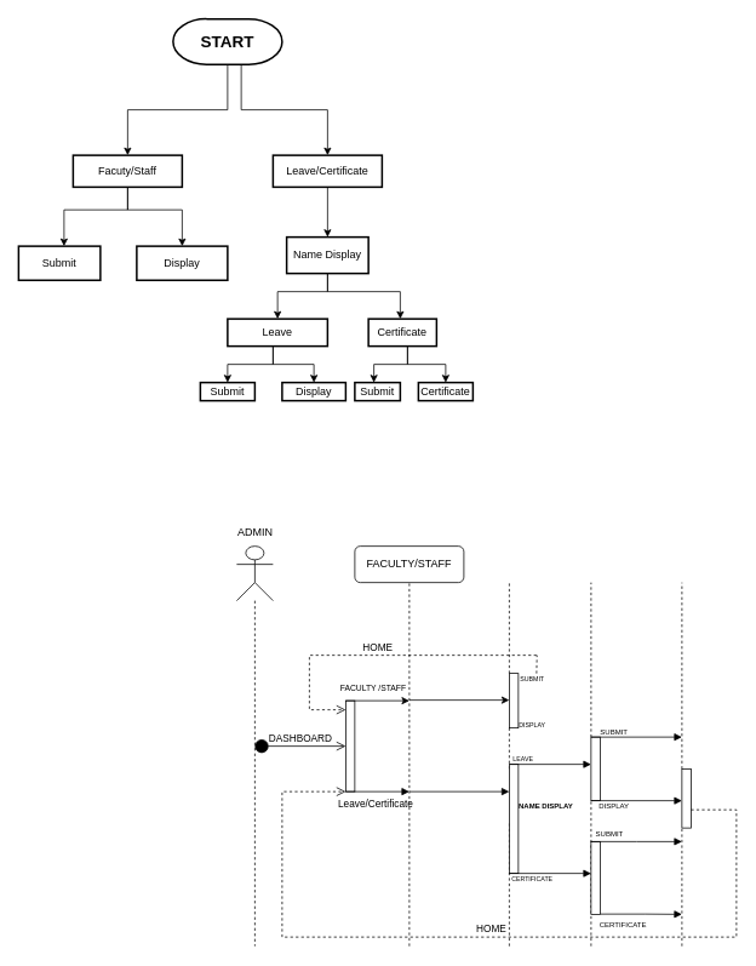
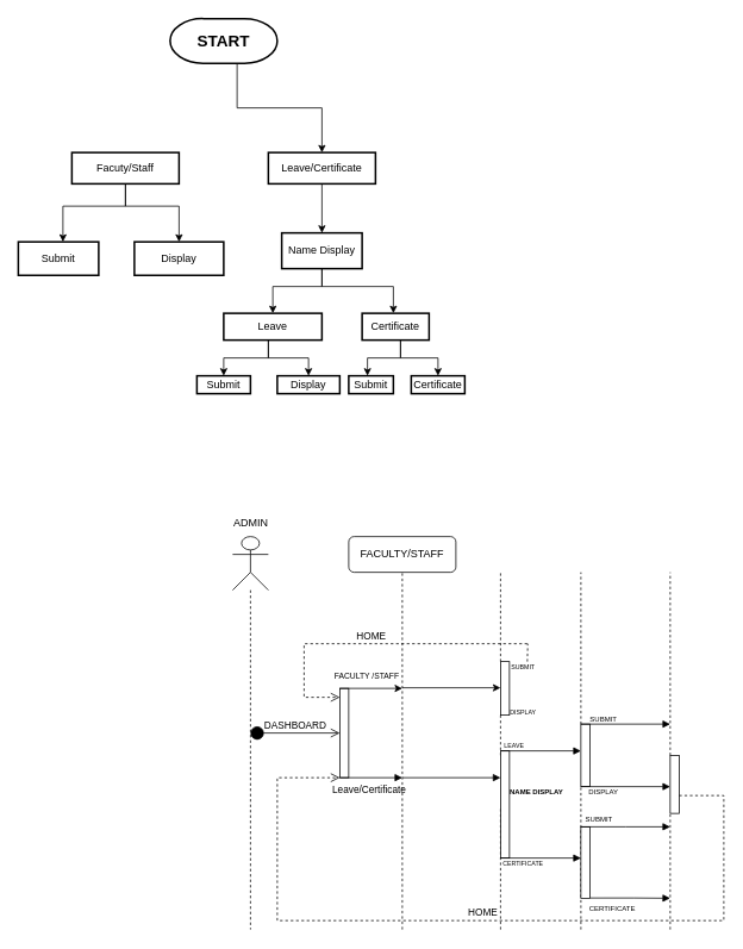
  <mxCell id="0" />
  <mxCell id="1" parent="0" />
- <mxCell id="2" value="" style="edgeStyle=orthogonalEdgeStyle;rounded=0;orthogonalLoop=1;jettySize=auto;html=1;" edge="1" parent="1" source="4" target="7"><mxGeometry relative="1" as="geometry" /></mxCell>
  <mxCell id="3" value="" style="edgeStyle=orthogonalEdgeStyle;rounded=0;orthogonalLoop=1;jettySize=auto;html=1;" edge="1" parent="1" source="4" target="8"><mxGeometry relative="1" as="geometry"><Array as="points"><mxPoint x="265" y="120" /><mxPoint x="360" y="120" /></Array></mxGeometry></mxCell>
  <mxCell id="4" value="&lt;b&gt;&lt;font style=&quot;font-size: 18px;&quot;&gt;START&lt;/font&gt;&lt;/b&gt;" style="strokeWidth=2;html=1;shape=mxgraph.flowchart.terminator;whiteSpace=wrap;" vertex="1" parent="1"><mxGeometry x="190" y="20" width="120" height="50" as="geometry" /></mxCell>
  <mxCell id="5" value="" style="edgeStyle=orthogonalEdgeStyle;rounded=0;orthogonalLoop=1;jettySize=auto;html=1;" edge="1" parent="1" source="7" target="9"><mxGeometry relative="1" as="geometry"><Array as="points"><mxPoint x="140" y="230" /><mxPoint x="70" y="230" /></Array></mxGeometry></mxCell>
  <mxCell id="6" style="edgeStyle=orthogonalEdgeStyle;rounded=0;orthogonalLoop=1;jettySize=auto;html=1;" edge="1" parent="1" source="7"><mxGeometry relative="1" as="geometry"><mxPoint x="200" y="270" as="targetPoint" /><Array as="points"><mxPoint x="140" y="230" /><mxPoint x="200" y="230" /><mxPoint x="200" y="270" /></Array></mxGeometry></mxCell>
  <mxCell id="7" value="Facuty/Staff" style="whiteSpace=wrap;html=1;strokeWidth=2;" vertex="1" parent="1"><mxGeometry x="80" y="170" width="120" height="35" as="geometry" /></mxCell>
  <mxCell id="8" value="Leave/Certificate" style="whiteSpace=wrap;html=1;strokeWidth=2;" vertex="1" parent="1"><mxGeometry x="300" y="170" width="120" height="35" as="geometry" /></mxCell>
  <mxCell id="9" value="Submit" style="whiteSpace=wrap;html=1;strokeWidth=2;" vertex="1" parent="1"><mxGeometry x="20" y="270" width="90" height="37.5" as="geometry" /></mxCell>
  <mxCell id="10" value="Display" style="whiteSpace=wrap;html=1;strokeWidth=2;" vertex="1" parent="1"><mxGeometry x="150" y="270" width="100" height="37.5" as="geometry" /></mxCell>
  <mxCell id="11" value="" style="edgeStyle=orthogonalEdgeStyle;rounded=0;orthogonalLoop=1;jettySize=auto;html=1;" edge="1" parent="1" source="13" target="16"><mxGeometry relative="1" as="geometry"><Array as="points"><mxPoint x="360" y="320" /><mxPoint x="305" y="320" /></Array></mxGeometry></mxCell>
  <mxCell id="12" style="edgeStyle=orthogonalEdgeStyle;rounded=0;orthogonalLoop=1;jettySize=auto;html=1;" edge="1" parent="1" source="13"><mxGeometry relative="1" as="geometry"><mxPoint x="440" y="350" as="targetPoint" /><Array as="points"><mxPoint x="360" y="320" /><mxPoint x="440" y="320" /><mxPoint x="440" y="350" /></Array></mxGeometry></mxCell>
  <mxCell id="13" value="Name Display" style="whiteSpace=wrap;html=1;strokeWidth=2;" vertex="1" parent="1"><mxGeometry x="315" y="260" width="90" height="40" as="geometry" /></mxCell>
  <mxCell id="14" value="" style="edgeStyle=orthogonalEdgeStyle;rounded=0;orthogonalLoop=1;jettySize=auto;html=1;" edge="1" parent="1" source="16" target="20"><mxGeometry relative="1" as="geometry"><Array as="points"><mxPoint x="300" y="400" /><mxPoint x="345" y="400" /></Array></mxGeometry></mxCell>
  <mxCell id="15" style="edgeStyle=orthogonalEdgeStyle;rounded=0;orthogonalLoop=1;jettySize=auto;html=1;" edge="1" parent="1" source="16"><mxGeometry relative="1" as="geometry"><mxPoint x="250" y="420" as="targetPoint" /><Array as="points"><mxPoint x="300" y="400" /><mxPoint x="250" y="400" /></Array></mxGeometry></mxCell>
  <mxCell id="16" value="Leave" style="whiteSpace=wrap;html=1;strokeWidth=2;" vertex="1" parent="1"><mxGeometry x="250" y="350" width="110" height="30" as="geometry" /></mxCell>
  <mxCell id="17" style="edgeStyle=orthogonalEdgeStyle;rounded=0;orthogonalLoop=1;jettySize=auto;html=1;" edge="1" parent="1" source="19"><mxGeometry relative="1" as="geometry"><mxPoint x="411" y="420" as="targetPoint" /><Array as="points"><mxPoint x="448" y="400" /><mxPoint x="411" y="400" /><mxPoint x="411" y="420" /></Array></mxGeometry></mxCell>
  <mxCell id="18" value="" style="edgeStyle=orthogonalEdgeStyle;rounded=0;orthogonalLoop=1;jettySize=auto;html=1;" edge="1" parent="1" source="19" target="23"><mxGeometry relative="1" as="geometry"><Array as="points"><mxPoint x="448" y="400" /><mxPoint x="490" y="400" /></Array></mxGeometry></mxCell>
  <mxCell id="19" value="Certificate" style="whiteSpace=wrap;html=1;strokeWidth=2;" vertex="1" parent="1"><mxGeometry x="405" y="350" width="75" height="30" as="geometry" /></mxCell>
  <mxCell id="20" value="Display" style="whiteSpace=wrap;html=1;strokeWidth=2;" vertex="1" parent="1"><mxGeometry x="310" y="420" width="70" height="20" as="geometry" /></mxCell>
  <mxCell id="21" value="Submit" style="whiteSpace=wrap;html=1;strokeWidth=2;" vertex="1" parent="1"><mxGeometry x="220" y="420" width="60" height="20" as="geometry" /></mxCell>
  <mxCell id="22" value="Submit" style="whiteSpace=wrap;html=1;strokeWidth=2;" vertex="1" parent="1"><mxGeometry x="390" y="420" width="50" height="20" as="geometry" /></mxCell>
  <mxCell id="23" value="Certificate" style="whiteSpace=wrap;html=1;strokeWidth=2;" vertex="1" parent="1"><mxGeometry x="460" y="420" width="60" height="20" as="geometry" /></mxCell>
  <mxCell id="24" value="" style="endArrow=classic;html=1;rounded=0;exitX=0.5;exitY=1;exitDx=0;exitDy=0;entryX=0.5;entryY=0;entryDx=0;entryDy=0;" edge="1" parent="1" source="8" target="13"><mxGeometry width="50" height="50" relative="1" as="geometry"><mxPoint x="350" y="240" as="sourcePoint" /><mxPoint x="400" y="190" as="targetPoint" /><Array as="points"><mxPoint x="360" y="260" /></Array></mxGeometry></mxCell>
  <mxCell id="25" value="" style="shape=umlLifeline;perimeter=lifelinePerimeter;whiteSpace=wrap;html=1;container=1;dropTarget=0;collapsible=0;recursiveResize=0;outlineConnect=0;portConstraint=eastwest;newEdgeStyle={&quot;curved&quot;:0,&quot;rounded&quot;:0};participant=umlActor;size=60;" vertex="1" parent="1"><mxGeometry x="260" y="600" width="40" height="440" as="geometry" /></mxCell>
  <mxCell id="26" value="ADMIN" style="text;html=1;align=center;verticalAlign=middle;resizable=0;points=[];autosize=1;strokeColor=none;fillColor=none;" vertex="1" parent="1"><mxGeometry x="250" y="570" width="60" height="30" as="geometry" /></mxCell>
  <mxCell id="27" value="DASHBOARD" style="html=1;verticalAlign=bottom;startArrow=circle;startFill=1;endArrow=open;startSize=6;endSize=8;curved=0;rounded=0;" edge="1" parent="1" source="29"><mxGeometry x="NaN" y="54" width="80" relative="1" as="geometry"><mxPoint x="270" y="800" as="sourcePoint" /><mxPoint x="380" y="800" as="targetPoint" /><mxPoint x="-50" y="20" as="offset" /></mxGeometry></mxCell>
  <mxCell id="28" value="" style="html=1;verticalAlign=bottom;startArrow=circle;startFill=1;endArrow=open;startSize=6;endSize=8;curved=0;rounded=0;" edge="1" parent="1" source="25" target="29"><mxGeometry width="80" relative="1" as="geometry"><mxPoint x="270" y="800" as="sourcePoint" /><mxPoint x="380" y="800" as="targetPoint" /></mxGeometry></mxCell>
  <mxCell id="29" value="" style="html=1;points=[[0,0,0,0,5],[0,1,0,0,-5],[1,0,0,0,5],[1,1,0,0,-5]];perimeter=orthogonalPerimeter;outlineConnect=0;targetShapes=umlLifeline;portConstraint=eastwest;newEdgeStyle={&quot;curved&quot;:0,&quot;rounded&quot;:0};" vertex="1" parent="1"><mxGeometry x="380" y="770" width="10" height="100" as="geometry" /></mxCell>
  <mxCell id="30" value="Leave/Certificate" style="endArrow=block;endFill=1;html=1;edgeStyle=orthogonalEdgeStyle;align=left;verticalAlign=top;rounded=0;" edge="1" parent="1"><mxGeometry x="-1" y="-10" relative="1" as="geometry"><mxPoint x="380" y="870" as="sourcePoint" /><mxPoint x="450" y="870" as="targetPoint" /><mxPoint x="-10" y="-10" as="offset" /></mxGeometry></mxCell>
  <mxCell id="31" value="" style="endArrow=none;dashed=1;html=1;rounded=0;entryX=0.5;entryY=1;entryDx=0;entryDy=0;" edge="1" parent="1" target="32"><mxGeometry width="50" height="50" relative="1" as="geometry"><mxPoint x="450" y="1040" as="sourcePoint" /><mxPoint x="450" y="720" as="targetPoint" /></mxGeometry></mxCell>
  <mxCell id="32" value="FACULTY/STAFF" style="rounded=1;whiteSpace=wrap;html=1;" vertex="1" parent="1"><mxGeometry x="390" y="600" width="120" height="40" as="geometry" /></mxCell>
  <mxCell id="33" value="" style="endArrow=classic;html=1;rounded=0;" edge="1" parent="1"><mxGeometry width="50" height="50" relative="1" as="geometry"><mxPoint x="380" y="770" as="sourcePoint" /><mxPoint x="450" y="770" as="targetPoint" /></mxGeometry></mxCell>
  <mxCell id="34" value="&lt;font style=&quot;font-size: 9px;&quot;&gt;&lt;font style=&quot;&quot;&gt;FACULTY&lt;/font&gt; /STAFF&lt;/font&gt;" style="text;html=1;align=center;verticalAlign=middle;resizable=0;points=[];autosize=1;strokeColor=none;fillColor=none;" vertex="1" parent="1"><mxGeometry x="360" y="740" width="100" height="30" as="geometry" /></mxCell>
  <mxCell id="35" value="" style="endArrow=none;dashed=1;html=1;rounded=0;" edge="1" parent="1" source="38"><mxGeometry width="50" height="50" relative="1" as="geometry"><mxPoint x="560" y="1115.663" as="sourcePoint" /><mxPoint x="560" y="640" as="targetPoint" /><Array as="points" /></mxGeometry></mxCell>
  <mxCell id="36" value="" style="endArrow=classic;html=1;rounded=0;exitX=0.933;exitY=1.106;exitDx=0;exitDy=0;exitPerimeter=0;" edge="1" parent="1" target="38"><mxGeometry width="50" height="50" relative="1" as="geometry"><mxPoint x="450" y="769.35" as="sourcePoint" /><mxPoint x="556.7" y="769.17" as="targetPoint" /></mxGeometry></mxCell>
  <mxCell id="37" value="" style="endArrow=none;dashed=1;html=1;rounded=0;exitX=0;exitY=0;exitDx=0;exitDy=5;exitPerimeter=0;" edge="1" parent="1" source="42" target="38"><mxGeometry width="50" height="50" relative="1" as="geometry"><mxPoint x="560" y="820" as="sourcePoint" /><mxPoint x="560" y="684.33" as="targetPoint" /><Array as="points" /></mxGeometry></mxCell>
  <mxCell id="38" value="" style="html=1;points=[[0,0,0,0,5],[0,1,0,0,-5],[1,0,0,0,5],[1,1,0,0,-5]];perimeter=orthogonalPerimeter;outlineConnect=0;targetShapes=umlLifeline;portConstraint=eastwest;newEdgeStyle={&quot;curved&quot;:0,&quot;rounded&quot;:0};" vertex="1" parent="1"><mxGeometry x="560" y="740" width="10" height="60" as="geometry" /></mxCell>
  <mxCell id="39" value="&lt;font style=&quot;font-size: 7px;&quot;&gt;SUBMIT&lt;/font&gt;" style="text;html=1;align=center;verticalAlign=middle;resizable=0;points=[];autosize=1;strokeColor=none;fillColor=none;" vertex="1" parent="1"><mxGeometry x="560" y="730" width="50" height="30" as="geometry" /></mxCell>
  <mxCell id="40" value="&lt;font style=&quot;font-size: 7px;&quot;&gt;DISPLAY&lt;/font&gt;" style="text;html=1;align=center;verticalAlign=middle;resizable=0;points=[];autosize=1;strokeColor=none;fillColor=none;" vertex="1" parent="1"><mxGeometry x="560" y="780" width="50" height="30" as="geometry" /></mxCell>
  <mxCell id="41" value="" style="endArrow=none;dashed=1;html=1;rounded=0;" edge="1" parent="1" target="42"><mxGeometry width="50" height="50" relative="1" as="geometry"><mxPoint x="560" y="1040" as="sourcePoint" /><mxPoint x="560" y="800" as="targetPoint" /><Array as="points"><mxPoint x="560" y="904.33" /></Array></mxGeometry></mxCell>
  <mxCell id="42" value="" style="html=1;points=[[0,0,0,0,5],[0,1,0,0,-5],[1,0,0,0,5],[1,1,0,0,-5]];perimeter=orthogonalPerimeter;outlineConnect=0;targetShapes=umlLifeline;portConstraint=eastwest;newEdgeStyle={&quot;curved&quot;:0,&quot;rounded&quot;:0};" vertex="1" parent="1"><mxGeometry x="560" y="840" width="10" height="120" as="geometry" /></mxCell>
  <mxCell id="43" value="" style="endArrow=block;endFill=1;html=1;edgeStyle=orthogonalEdgeStyle;align=left;verticalAlign=top;rounded=0;" edge="1" parent="1"><mxGeometry x="-1" relative="1" as="geometry"><mxPoint x="450" y="870" as="sourcePoint" /><mxPoint x="560" y="870" as="targetPoint" /></mxGeometry></mxCell>
  <mxCell id="44" value="&lt;font style=&quot;font-size: 8px;&quot;&gt;&lt;b&gt;NAME DISPLAY&lt;/b&gt;&lt;/font&gt;" style="text;html=1;align=center;verticalAlign=middle;resizable=0;points=[];autosize=1;strokeColor=none;fillColor=none;" vertex="1" parent="1"><mxGeometry x="560" y="870" width="80" height="30" as="geometry" /></mxCell>
  <mxCell id="45" value="" style="endArrow=block;endFill=1;html=1;edgeStyle=orthogonalEdgeStyle;align=left;verticalAlign=top;rounded=0;" edge="1" parent="1"><mxGeometry x="-1" relative="1" as="geometry"><mxPoint x="560" y="840" as="sourcePoint" /><mxPoint x="650" y="840" as="targetPoint" /></mxGeometry></mxCell>
  <mxCell id="46" value="&lt;font style=&quot;font-size: 7px;&quot;&gt;LEAVE&lt;/font&gt;" style="text;html=1;align=center;verticalAlign=middle;resizable=0;points=[];autosize=1;strokeColor=none;fillColor=none;" vertex="1" parent="1"><mxGeometry x="550" y="818" width="50" height="30" as="geometry" /></mxCell>
  <mxCell id="47" value="" style="endArrow=block;endFill=1;html=1;edgeStyle=orthogonalEdgeStyle;align=left;verticalAlign=top;rounded=0;" edge="1" parent="1"><mxGeometry y="-10" relative="1" as="geometry"><mxPoint x="560" y="960" as="sourcePoint" /><mxPoint x="650" y="960" as="targetPoint" /><mxPoint as="offset" /></mxGeometry></mxCell>
  <mxCell id="48" value="&lt;font style=&quot;font-size: 7px;&quot;&gt;CERTIFICATE&lt;/font&gt;" style="text;html=1;align=center;verticalAlign=middle;resizable=0;points=[];autosize=1;strokeColor=none;fillColor=none;" vertex="1" parent="1"><mxGeometry x="550" y="950" width="70" height="30" as="geometry" /></mxCell>
  <mxCell id="49" value="" style="endArrow=none;dashed=1;html=1;rounded=0;" edge="1" parent="1" source="51"><mxGeometry width="50" height="50" relative="1" as="geometry"><mxPoint x="650" y="1040" as="sourcePoint" /><mxPoint x="650" y="640" as="targetPoint" /></mxGeometry></mxCell>
  <mxCell id="50" value="" style="endArrow=none;dashed=1;html=1;rounded=0;" edge="1" parent="1" target="51"><mxGeometry width="50" height="50" relative="1" as="geometry"><mxPoint x="650" y="1040" as="sourcePoint" /><mxPoint x="650" y="680" as="targetPoint" /></mxGeometry></mxCell>
  <mxCell id="51" value="" style="html=1;points=[[0,0,0,0,5],[0,1,0,0,-5],[1,0,0,0,5],[1,1,0,0,-5]];perimeter=orthogonalPerimeter;outlineConnect=0;targetShapes=umlLifeline;portConstraint=eastwest;newEdgeStyle={&quot;curved&quot;:0,&quot;rounded&quot;:0};" vertex="1" parent="1"><mxGeometry x="650" y="810" width="10" height="70" as="geometry" /></mxCell>
  <mxCell id="52" value="" style="endArrow=block;endFill=1;html=1;edgeStyle=orthogonalEdgeStyle;align=left;verticalAlign=top;rounded=0;" edge="1" parent="1"><mxGeometry x="-1" relative="1" as="geometry"><mxPoint x="650" y="810" as="sourcePoint" /><mxPoint x="750" y="810" as="targetPoint" /></mxGeometry></mxCell>
  <mxCell id="53" value="" style="endArrow=block;endFill=1;html=1;edgeStyle=orthogonalEdgeStyle;align=left;verticalAlign=top;rounded=0;" edge="1" parent="1"><mxGeometry x="-1" relative="1" as="geometry"><mxPoint x="650" y="880" as="sourcePoint" /><mxPoint x="750" y="880" as="targetPoint" /></mxGeometry></mxCell>
  <mxCell id="54" value="&lt;font style=&quot;font-size: 8px;&quot;&gt;SUBMIT&lt;/font&gt;" style="text;html=1;align=center;verticalAlign=middle;resizable=0;points=[];autosize=1;strokeColor=none;fillColor=none;" vertex="1" parent="1"><mxGeometry x="650" y="788" width="50" height="30" as="geometry" /></mxCell>
  <mxCell id="55" value="&lt;font style=&quot;font-size: 8px;&quot;&gt;DISPLAY&lt;/font&gt;" style="text;html=1;align=center;verticalAlign=middle;resizable=0;points=[];autosize=1;strokeColor=none;fillColor=none;" vertex="1" parent="1"><mxGeometry x="645" y="870" width="60" height="30" as="geometry" /></mxCell>
  <mxCell id="56" value="" style="html=1;points=[[0,0,0,0,5],[0,1,0,0,-5],[1,0,0,0,5],[1,1,0,0,-5]];perimeter=orthogonalPerimeter;outlineConnect=0;targetShapes=umlLifeline;portConstraint=eastwest;newEdgeStyle={&quot;curved&quot;:0,&quot;rounded&quot;:0};" vertex="1" parent="1"><mxGeometry x="650" y="925" width="10" height="80" as="geometry" /></mxCell>
  <mxCell id="57" value="" style="endArrow=block;endFill=1;html=1;edgeStyle=orthogonalEdgeStyle;align=left;verticalAlign=top;rounded=0;" edge="1" parent="1"><mxGeometry x="-1" relative="1" as="geometry"><mxPoint x="650" y="925" as="sourcePoint" /><mxPoint x="750" y="925" as="targetPoint" /><Array as="points"><mxPoint x="700" y="925" /><mxPoint x="700" y="925" /></Array></mxGeometry></mxCell>
  <mxCell id="58" value="&lt;font style=&quot;font-size: 8px;&quot;&gt;SUBMIT&lt;/font&gt;" style="text;html=1;align=center;verticalAlign=middle;resizable=0;points=[];autosize=1;strokeColor=none;fillColor=none;" vertex="1" parent="1"><mxGeometry x="645" y="900" width="50" height="30" as="geometry" /></mxCell>
  <mxCell id="59" value="&lt;font style=&quot;font-size: 8px;&quot;&gt;CERTIFICATE&lt;/font&gt;" style="text;html=1;align=center;verticalAlign=middle;resizable=0;points=[];autosize=1;strokeColor=none;fillColor=none;" vertex="1" parent="1"><mxGeometry x="645" y="1000" width="80" height="30" as="geometry" /></mxCell>
  <mxCell id="60" value="" style="endArrow=block;endFill=1;html=1;edgeStyle=orthogonalEdgeStyle;align=left;verticalAlign=top;rounded=0;" edge="1" parent="1"><mxGeometry x="-1" relative="1" as="geometry"><mxPoint x="660" y="1004.71" as="sourcePoint" /><mxPoint x="750" y="1005" as="targetPoint" /><Array as="points"><mxPoint x="710" y="1004.71" /><mxPoint x="710" y="1004.71" /></Array></mxGeometry></mxCell>
  <mxCell id="61" value="" style="endArrow=none;dashed=1;html=1;rounded=0;" edge="1" parent="1" source="65"><mxGeometry width="50" height="50" relative="1" as="geometry"><mxPoint x="750" y="1040" as="sourcePoint" /><mxPoint x="750" y="640" as="targetPoint" /></mxGeometry></mxCell>
  <mxCell id="62" value="HOME" style="html=1;verticalAlign=bottom;endArrow=open;dashed=1;endSize=8;curved=0;rounded=0;" edge="1" parent="1" target="29"><mxGeometry relative="1" as="geometry"><mxPoint x="590" y="720" as="sourcePoint" /><mxPoint x="340" y="850" as="targetPoint" /><Array as="points"><mxPoint x="340" y="720" /><mxPoint x="340" y="780" /></Array></mxGeometry></mxCell>
  <mxCell id="63" value="" style="endArrow=none;dashed=1;html=1;rounded=0;" edge="1" parent="1"><mxGeometry width="50" height="50" relative="1" as="geometry"><mxPoint x="590" y="740" as="sourcePoint" /><mxPoint x="590.48" y="720" as="targetPoint" /></mxGeometry></mxCell>
  <mxCell id="64" value="" style="endArrow=none;dashed=1;html=1;rounded=0;" edge="1" parent="1" target="65"><mxGeometry width="50" height="50" relative="1" as="geometry"><mxPoint x="750" y="1040" as="sourcePoint" /><mxPoint x="750" y="640" as="targetPoint" /></mxGeometry></mxCell>
  <mxCell id="65" value="" style="html=1;points=[[0,0,0,0,5],[0,1,0,0,-5],[1,0,0,0,5],[1,1,0,0,-5]];perimeter=orthogonalPerimeter;outlineConnect=0;targetShapes=umlLifeline;portConstraint=eastwest;newEdgeStyle={&quot;curved&quot;:0,&quot;rounded&quot;:0};" vertex="1" parent="1"><mxGeometry x="750" y="845" width="10" height="65" as="geometry" /></mxCell>
  <mxCell id="66" value="HOME" style="html=1;verticalAlign=bottom;endArrow=open;dashed=1;endSize=8;curved=0;rounded=0;" edge="1" parent="1" target="29"><mxGeometry relative="1" as="geometry"><mxPoint x="760" y="890" as="sourcePoint" /><mxPoint x="310" y="860" as="targetPoint" /><Array as="points"><mxPoint x="760" y="890" /><mxPoint x="810" y="890" /><mxPoint x="810" y="1030" /><mxPoint x="310" y="1030" /><mxPoint x="310" y="870" /></Array></mxGeometry></mxCell>
